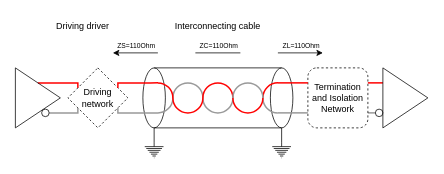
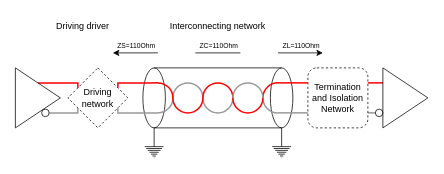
  <mxCell id="0" />
  <mxCell id="1" parent="0" />
  <mxCell id="2" style="edgeStyle=orthogonalEdgeStyle;rounded=0;orthogonalLoop=1;jettySize=auto;html=1;exitX=0;exitY=0.25;exitDx=0;exitDy=0;entryX=0.5;entryY=0;entryDx=0;entryDy=0;endArrow=none;endFill=1;startFill=0;strokeWidth=2;strokeColor=#FF0000;" edge="1" parent="1" source="3" target="6"><mxGeometry relative="1" as="geometry"><Array as="points"><mxPoint x="80" y="110" /><mxPoint x="80" y="110" /></Array></mxGeometry></mxCell>
  <mxCell id="3" value="Driving network" style="rhombus;whiteSpace=wrap;html=1;dashed=1;labelBackgroundColor=none;fillColor=none;" vertex="1" parent="1"><mxGeometry x="90" y="90" width="80" height="80" as="geometry" /></mxCell>
  <mxCell id="4" value="" style="ellipse;whiteSpace=wrap;html=1;labelBackgroundColor=none;fillColor=none;" vertex="1" parent="1"><mxGeometry x="190" y="90" width="30" height="80" as="geometry" /></mxCell>
  <mxCell id="5" value="" style="ellipse;whiteSpace=wrap;html=1;labelBackgroundColor=none;fillColor=none;" vertex="1" parent="1"><mxGeometry x="360" y="90" width="30" height="80" as="geometry" /></mxCell>
  <mxCell id="6" value="" style="triangle;whiteSpace=wrap;html=1;fillColor=none;" vertex="1" parent="1"><mxGeometry x="20" y="90" width="60" height="80" as="geometry" /></mxCell>
  <mxCell id="7" style="edgeStyle=orthogonalEdgeStyle;rounded=0;orthogonalLoop=1;jettySize=auto;html=1;exitX=1;exitY=0.5;exitDx=0;exitDy=0;entryX=0;entryY=0.75;entryDx=0;entryDy=0;endArrow=none;startFill=0;strokeWidth=2;strokeColor=#999999;" edge="1" parent="1" source="8" target="3"><mxGeometry relative="1" as="geometry"><Array as="points" /></mxGeometry></mxCell>
  <mxCell id="8" value="" style="ellipse;whiteSpace=wrap;html=1;fillColor=none;" vertex="1" parent="1"><mxGeometry x="55" y="145" width="10" height="10" as="geometry" /></mxCell>
  <mxCell id="9" style="edgeStyle=orthogonalEdgeStyle;rounded=0;orthogonalLoop=1;jettySize=auto;html=1;exitX=1;exitY=0.75;exitDx=0;exitDy=0;entryX=0;entryY=0.5;entryDx=0;entryDy=0;endArrow=none;endFill=1;startFill=0;strokeWidth=2;strokeColor=#999999;" edge="1" parent="1" source="11" target="13"><mxGeometry relative="1" as="geometry" /></mxCell>
  <mxCell id="10" style="edgeStyle=orthogonalEdgeStyle;rounded=0;orthogonalLoop=1;jettySize=auto;html=1;exitX=1;exitY=0.25;exitDx=0;exitDy=0;entryX=0;entryY=0.25;entryDx=0;entryDy=0;endArrow=none;endFill=1;startFill=0;strokeWidth=2;strokeColor=#FF0000;" edge="1" parent="1" source="11" target="12"><mxGeometry relative="1" as="geometry" /></mxCell>
  <mxCell id="11" value="Termination and Isolation Network" style="whiteSpace=wrap;html=1;dashed=1;labelBackgroundColor=none;fillColor=none;rounded=1;" vertex="1" parent="1"><mxGeometry x="410" y="90" width="80" height="80" as="geometry" /></mxCell>
  <mxCell id="12" value="" style="triangle;whiteSpace=wrap;html=1;fillColor=none;" vertex="1" parent="1"><mxGeometry x="510" y="90" width="60" height="80" as="geometry" /></mxCell>
  <mxCell id="13" value="" style="ellipse;whiteSpace=wrap;html=1;fillColor=none;" vertex="1" parent="1"><mxGeometry x="500" y="145" width="10" height="10" as="geometry" /></mxCell>
  <mxCell id="14" value="" style="verticalLabelPosition=bottom;verticalAlign=top;html=1;shape=mxgraph.basic.arc;startAngle=0.75;endAngle=0.25;strokeColor=#999999;strokeWidth=2;" vertex="1" parent="1"><mxGeometry x="230" y="110" width="40" height="40" as="geometry" /></mxCell>
  <mxCell id="15" value="" style="verticalLabelPosition=bottom;verticalAlign=top;html=1;shape=mxgraph.basic.arc;startAngle=0.75;endAngle=0.25;rotation=-180;strokeColor=#999999;strokeWidth=2;" vertex="1" parent="1"><mxGeometry x="270" y="110" width="40" height="40" as="geometry" /></mxCell>
  <mxCell id="16" value="" style="verticalLabelPosition=bottom;verticalAlign=top;html=1;shape=mxgraph.basic.arc;startAngle=0.75;endAngle=0.002;strokeColor=#999999;rotation=-90;strokeWidth=2;" vertex="1" parent="1"><mxGeometry x="350" y="110" width="40" height="40" as="geometry" /></mxCell>
  <mxCell id="17" value="" style="verticalLabelPosition=bottom;verticalAlign=top;html=1;shape=mxgraph.basic.arc;startAngle=0.75;endAngle=0.002;rotation=-180;strokeColor=#999999;strokeWidth=2;" vertex="1" parent="1"><mxGeometry x="190" y="110" width="40" height="40" as="geometry" /></mxCell>
  <mxCell id="18" value="" style="verticalLabelPosition=bottom;verticalAlign=top;html=1;shape=mxgraph.basic.arc;startAngle=0.75;endAngle=0.25;rotation=-180;strokeColor=#FF0000;strokeWidth=2;" vertex="1" parent="1"><mxGeometry x="230" y="110" width="40" height="40" as="geometry" /></mxCell>
  <mxCell id="19" value="" style="verticalLabelPosition=bottom;verticalAlign=top;html=1;shape=mxgraph.basic.arc;startAngle=0.75;endAngle=0.25;rotation=0;strokeColor=#FF0000;strokeWidth=2;" vertex="1" parent="1"><mxGeometry x="270" y="110" width="40" height="40" as="geometry" /></mxCell>
  <mxCell id="20" value="" style="verticalLabelPosition=bottom;verticalAlign=top;html=1;shape=mxgraph.basic.arc;startAngle=0.75;endAngle=0.002;rotation=0;strokeColor=#FF0000;strokeWidth=2;" vertex="1" parent="1"><mxGeometry x="350" y="110" width="40" height="40" as="geometry" /></mxCell>
  <mxCell id="21" value="" style="verticalLabelPosition=bottom;verticalAlign=top;html=1;shape=mxgraph.basic.arc;startAngle=0.75;endAngle=0.002;rotation=90;strokeColor=#FF0000;strokeWidth=2;" vertex="1" parent="1"><mxGeometry x="190" y="110" width="40" height="40" as="geometry" /></mxCell>
  <mxCell id="22" style="edgeStyle=orthogonalEdgeStyle;rounded=0;orthogonalLoop=1;jettySize=auto;html=1;exitX=1;exitY=0.25;exitDx=0;exitDy=0;entryX=-0.001;entryY=0.495;entryDx=0;entryDy=0;entryPerimeter=0;endArrow=none;startFill=0;strokeColor=#FF0000;strokeWidth=2;" edge="1" parent="1" source="3" target="21"><mxGeometry relative="1" as="geometry"><Array as="points"><mxPoint x="200" y="110" /><mxPoint x="200" y="110" /></Array></mxGeometry></mxCell>
  <mxCell id="23" style="edgeStyle=orthogonalEdgeStyle;rounded=0;orthogonalLoop=1;jettySize=auto;html=1;exitX=1;exitY=0.75;exitDx=0;exitDy=0;entryX=0.499;entryY=-0.002;entryDx=0;entryDy=0;entryPerimeter=0;endArrow=none;startFill=0;strokeColor=#999999;strokeWidth=2;" edge="1" parent="1" source="3" target="17"><mxGeometry relative="1" as="geometry"><Array as="points"><mxPoint x="210" y="150" /></Array></mxGeometry></mxCell>
  <mxCell id="24" value="" style="verticalLabelPosition=bottom;verticalAlign=top;html=1;shape=mxgraph.basic.arc;startAngle=0.75;endAngle=0.25;strokeColor=#999999;strokeWidth=2;" vertex="1" parent="1"><mxGeometry x="310" y="110" width="40" height="40" as="geometry" /></mxCell>
  <mxCell id="25" value="" style="verticalLabelPosition=bottom;verticalAlign=top;html=1;shape=mxgraph.basic.arc;startAngle=0.75;endAngle=0.25;rotation=-180;strokeColor=#FF0000;strokeWidth=2;" vertex="1" parent="1"><mxGeometry x="310" y="110" width="40" height="40" as="geometry" /></mxCell>
  <mxCell id="26" style="edgeStyle=orthogonalEdgeStyle;rounded=0;orthogonalLoop=1;jettySize=auto;html=1;exitX=0;exitY=0.25;exitDx=0;exitDy=0;entryX=0.5;entryY=0;entryDx=0;entryDy=0;entryPerimeter=0;endArrow=none;startFill=0;strokeColor=#FF0000;strokeWidth=2;" edge="1" parent="1" source="11" target="20"><mxGeometry relative="1" as="geometry"><Array as="points"><mxPoint x="380" y="110" /><mxPoint x="380" y="110" /></Array></mxGeometry></mxCell>
  <mxCell id="27" style="edgeStyle=orthogonalEdgeStyle;rounded=0;orthogonalLoop=1;jettySize=auto;html=1;exitX=0;exitY=0.75;exitDx=0;exitDy=0;entryX=0;entryY=0.5;entryDx=0;entryDy=0;entryPerimeter=0;endArrow=none;startFill=0;strokeColor=#999999;strokeWidth=2;" edge="1" parent="1" source="11" target="16"><mxGeometry relative="1" as="geometry"><Array as="points"><mxPoint x="380" y="150" /><mxPoint x="380" y="150" /></Array></mxGeometry></mxCell>
  <mxCell id="28" value="" style="endArrow=none;html=1;rounded=0;exitX=0.5;exitY=0;exitDx=0;exitDy=0;entryX=0.5;entryY=0;entryDx=0;entryDy=0;" edge="1" parent="1" source="4" target="5"><mxGeometry width="50" height="50" relative="1" as="geometry"><mxPoint x="240" y="100" as="sourcePoint" /><mxPoint x="290" y="50" as="targetPoint" /></mxGeometry></mxCell>
  <mxCell id="29" value="" style="endArrow=none;html=1;rounded=0;exitX=0.5;exitY=1;exitDx=0;exitDy=0;entryX=0.5;entryY=1;entryDx=0;entryDy=0;" edge="1" parent="1" source="4" target="5"><mxGeometry width="50" height="50" relative="1" as="geometry"><mxPoint x="230" y="210" as="sourcePoint" /><mxPoint x="280" y="160" as="targetPoint" /></mxGeometry></mxCell>
  <mxCell id="30" style="edgeStyle=orthogonalEdgeStyle;rounded=0;orthogonalLoop=1;jettySize=auto;html=1;exitX=0.5;exitY=0;exitDx=0;exitDy=0;exitPerimeter=0;entryX=0.5;entryY=1;entryDx=0;entryDy=0;endArrow=none;startFill=0;" edge="1" parent="1" source="31" target="4"><mxGeometry relative="1" as="geometry" /></mxCell>
  <mxCell id="31" value="" style="pointerEvents=1;verticalLabelPosition=bottom;shadow=0;dashed=0;align=center;html=1;verticalAlign=top;shape=mxgraph.electrical.signal_sources.protective_earth;" vertex="1" parent="1"><mxGeometry x="192.5" y="190" width="25" height="20" as="geometry" /></mxCell>
  <mxCell id="32" style="edgeStyle=orthogonalEdgeStyle;rounded=0;orthogonalLoop=1;jettySize=auto;html=1;exitX=0.5;exitY=0;exitDx=0;exitDy=0;exitPerimeter=0;entryX=0.5;entryY=1;entryDx=0;entryDy=0;endArrow=none;startFill=0;" edge="1" parent="1" source="33" target="5"><mxGeometry relative="1" as="geometry"><mxPoint x="375.04" y="170" as="targetPoint" /></mxGeometry></mxCell>
  <mxCell id="33" value="" style="pointerEvents=1;verticalLabelPosition=bottom;shadow=0;dashed=0;align=center;html=1;verticalAlign=top;shape=mxgraph.electrical.signal_sources.protective_earth;" vertex="1" parent="1"><mxGeometry x="362.5" y="190" width="25" height="20" as="geometry" /></mxCell>
  <mxCell id="34" value="" style="endArrow=classic;html=1;rounded=0;" edge="1" parent="1"><mxGeometry width="50" height="50" relative="1" as="geometry"><mxPoint x="210" y="70" as="sourcePoint" /><mxPoint x="150" y="70" as="targetPoint" /></mxGeometry></mxCell>
  <mxCell id="35" value="ZS=110Ohm" style="edgeLabel;html=1;align=center;verticalAlign=middle;resizable=0;points=[];fontSize=9;labelBackgroundColor=none;" vertex="1" connectable="0" parent="34"><mxGeometry x="-0.21" y="1" relative="1" as="geometry"><mxPoint x="-6" y="-11" as="offset" /></mxGeometry></mxCell>
  <mxCell id="36" value="" style="endArrow=none;html=1;rounded=0;startFill=1;startArrow=classic;" edge="1" parent="1"><mxGeometry width="50" height="50" relative="1" as="geometry"><mxPoint x="430" y="70" as="sourcePoint" /><mxPoint x="370" y="70" as="targetPoint" /></mxGeometry></mxCell>
  <mxCell id="37" value="ZL=110Ohm" style="edgeLabel;html=1;align=center;verticalAlign=middle;resizable=0;points=[];fontSize=9;labelBackgroundColor=none;" vertex="1" connectable="0" parent="36"><mxGeometry x="-0.21" y="1" relative="1" as="geometry"><mxPoint x="-6" y="-11" as="offset" /></mxGeometry></mxCell>
  <mxCell id="38" value="" style="endArrow=none;html=1;rounded=0;startFill=0;startArrow=none;" edge="1" parent="1"><mxGeometry width="50" height="50" relative="1" as="geometry"><mxPoint x="320" y="70" as="sourcePoint" /><mxPoint x="260" y="70" as="targetPoint" /></mxGeometry></mxCell>
  <mxCell id="39" value="ZC=110Ohm" style="edgeLabel;html=1;align=center;verticalAlign=middle;resizable=0;points=[];fontSize=9;labelBackgroundColor=none;" vertex="1" connectable="0" parent="38"><mxGeometry x="-0.21" y="1" relative="1" as="geometry"><mxPoint x="-6" y="-11" as="offset" /></mxGeometry></mxCell>
- <mxCell id="40" value="Interconnecting cable" style="text;html=1;align=center;verticalAlign=middle;whiteSpace=wrap;rounded=0;" vertex="1" parent="1"><mxGeometry x="200" y="20" width="180" height="30" as="geometry" /></mxCell>
+ <mxCell id="40" value="Interconnecting network" style="text;html=1;align=center;verticalAlign=middle;whiteSpace=wrap;rounded=0;" vertex="1" parent="1"><mxGeometry x="200" y="20" width="180" height="30" as="geometry" /></mxCell>
  <mxCell id="41" value="Driving driver" style="text;html=1;align=center;verticalAlign=middle;whiteSpace=wrap;rounded=0;" vertex="1" parent="1"><mxGeometry x="20" y="20" width="180" height="30" as="geometry" /></mxCell>
